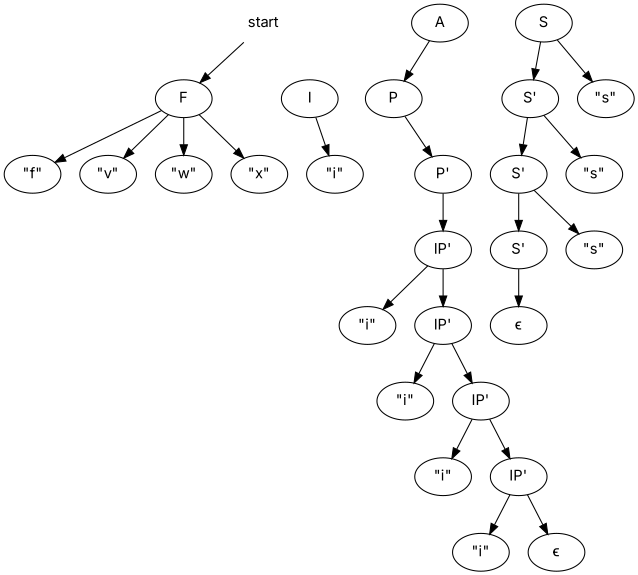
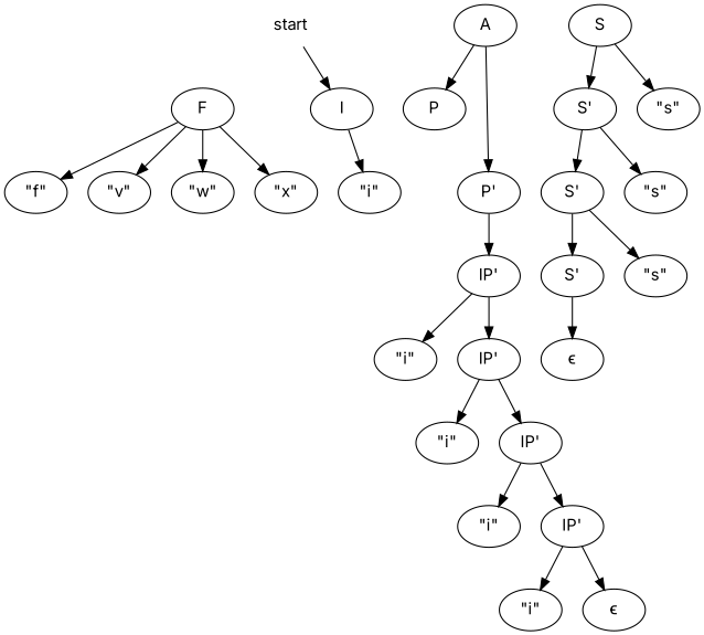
  digraph {
    fontname=Inter
    rankdir=TB
    node [fontname=Inter]
    edge [fontname=Inter]
    start [shape=plaintext]
    n2 [label=F]
    n3 [label="\"f\""]
    n4 [label="\"v\""]
    n5 [label="\"w\""]
    n6 [label="\"x\""]
    n7 [label=I]
    n8 [label="\"i\""]
    n9 [label=A]
    n10 [label=P]
    n11 [label=S]
    n12 [label="S\'"]
    n13 [label="\"s\""]
    n14 [label="P'"]
    n15 [label="S\'"]
    n16 [label="\"s\""]
    n17 [label="IP'"]
    n18 [label="\"i\""]
    n19 [label="IP'"]
    n20 [label="\"i\""]
    n21 [label="IP'"]
    n22 [label="\"i\""]
    n23 [label="IP'"]
    n24 [label="\"i\""]
    n25 [label="ϵ"]
    n26 [label="S\'"]
    n27 [label="\"s\""]
    n28 [label="ϵ"]
-   start -> n2
+   start -> n7
    n2 -> n3
    n2 -> n4
    n2 -> n5
    n2 -> n6
    n7 -> n8
    n9 -> n10
-   n10 -> n14
+   n9 -> n14
    n11 -> n12
    n11 -> n13
    n12 -> n15
    n12 -> n16
    n14 -> n17
    n15 -> n26
    n15 -> n27
    n17 -> n18
    n17 -> n19
    n19 -> n20
    n19 -> n21
    n21 -> n22
    n21 -> n23
    n23 -> n24
    n23 -> n25
    n26 -> n28
  }
